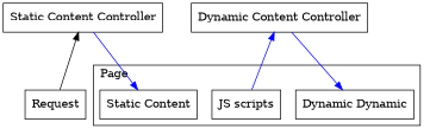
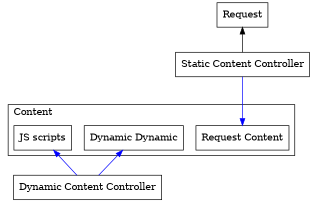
  digraph {
    compound=true
    node [shape=box]
    edge [color=blue]
-   "Static Content"
+   "Static Content" [label="Request Content"]
    "JS scripts"
    n3 [label="Dynamic Dynamic"]
    "Static Content Controller"
    Request
    "Dynamic Content Controller"
    subgraph cluster_1 {
      color=black
-     label=Page
+     label=Content
      labeljust=l
      "Static Content"
      "JS scripts"
      n3
    }
    "Static Content Controller" -> "Static Content" [label="    "]
-   "Static Content Controller" -> Request [dir=back color=""]
-   "Dynamic Content Controller" -> "JS scripts" [dir=back]
+   Request -> "Static Content Controller" [dir=back color=""]
+   "JS scripts" -> "Dynamic Content Controller" [dir=back]
    "Dynamic Content Controller" -> n3
  }
